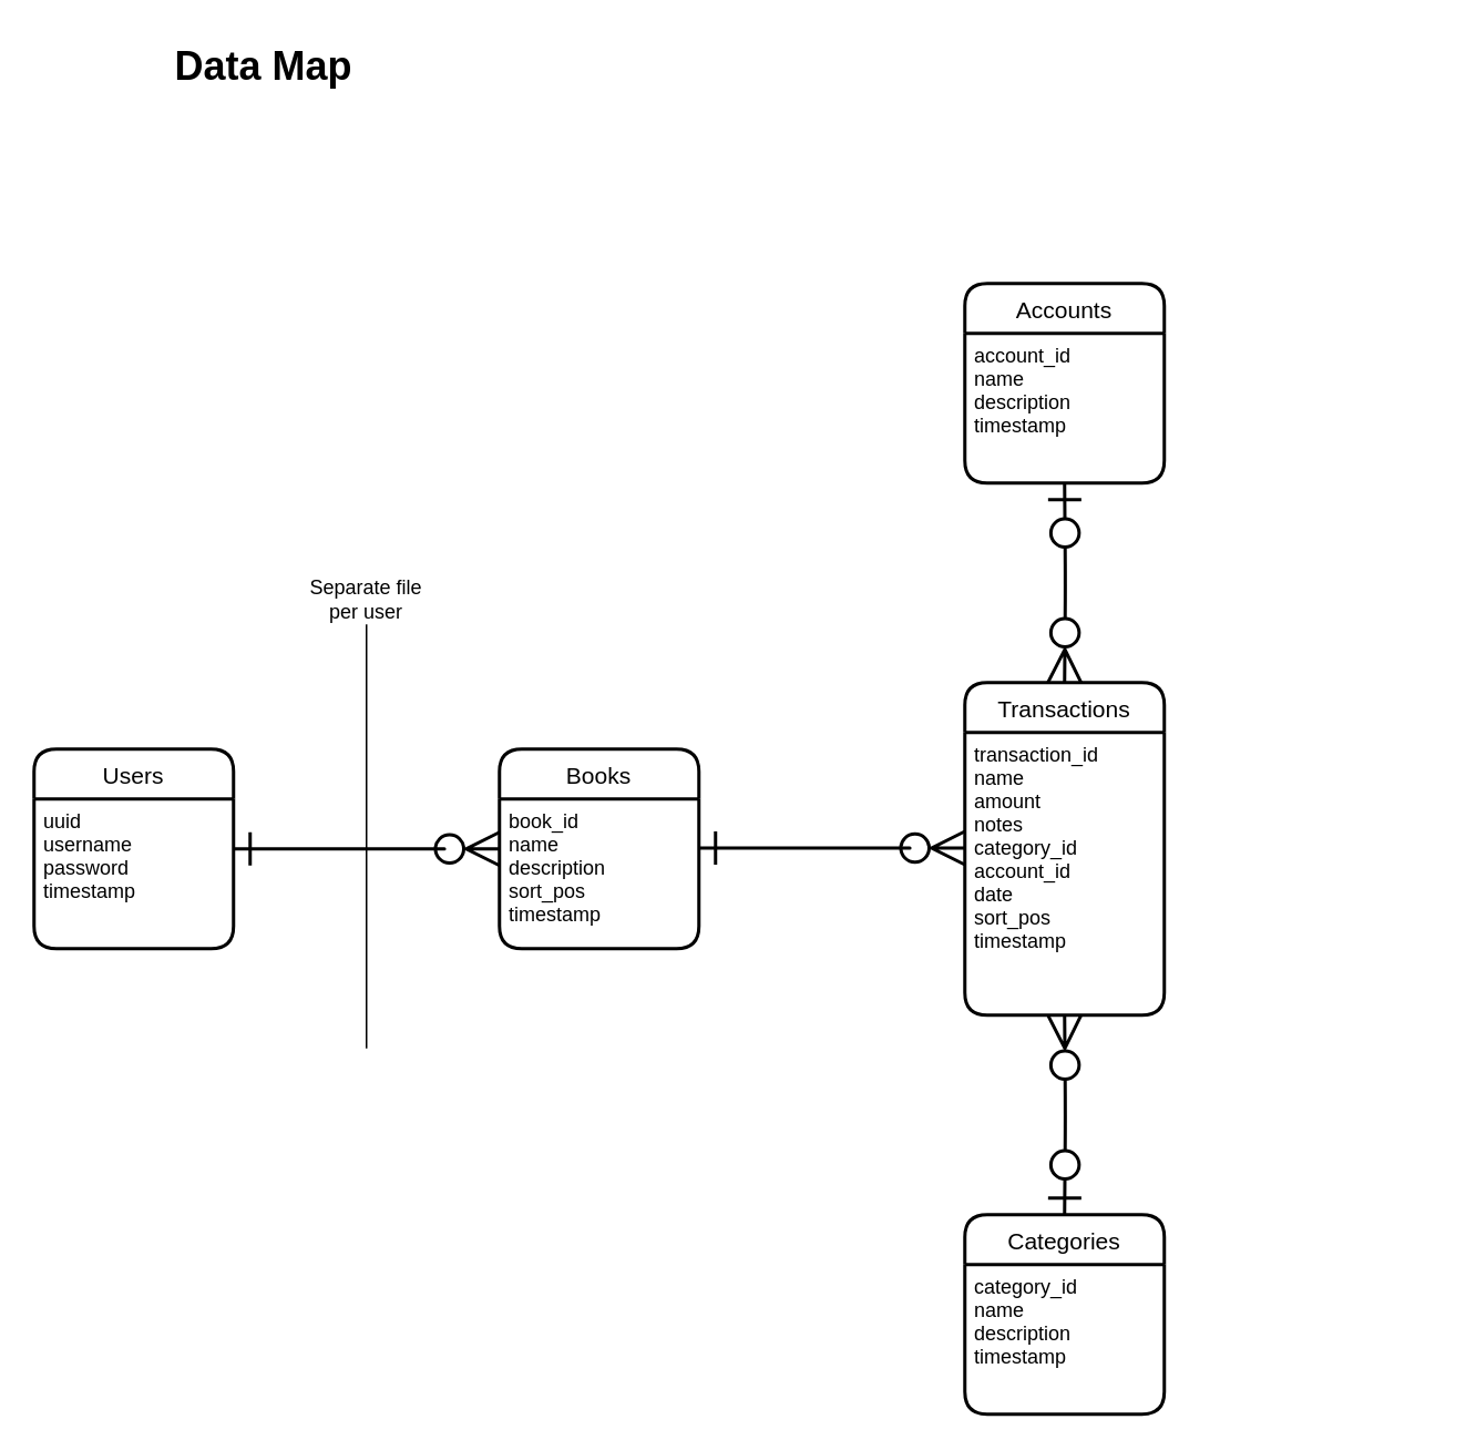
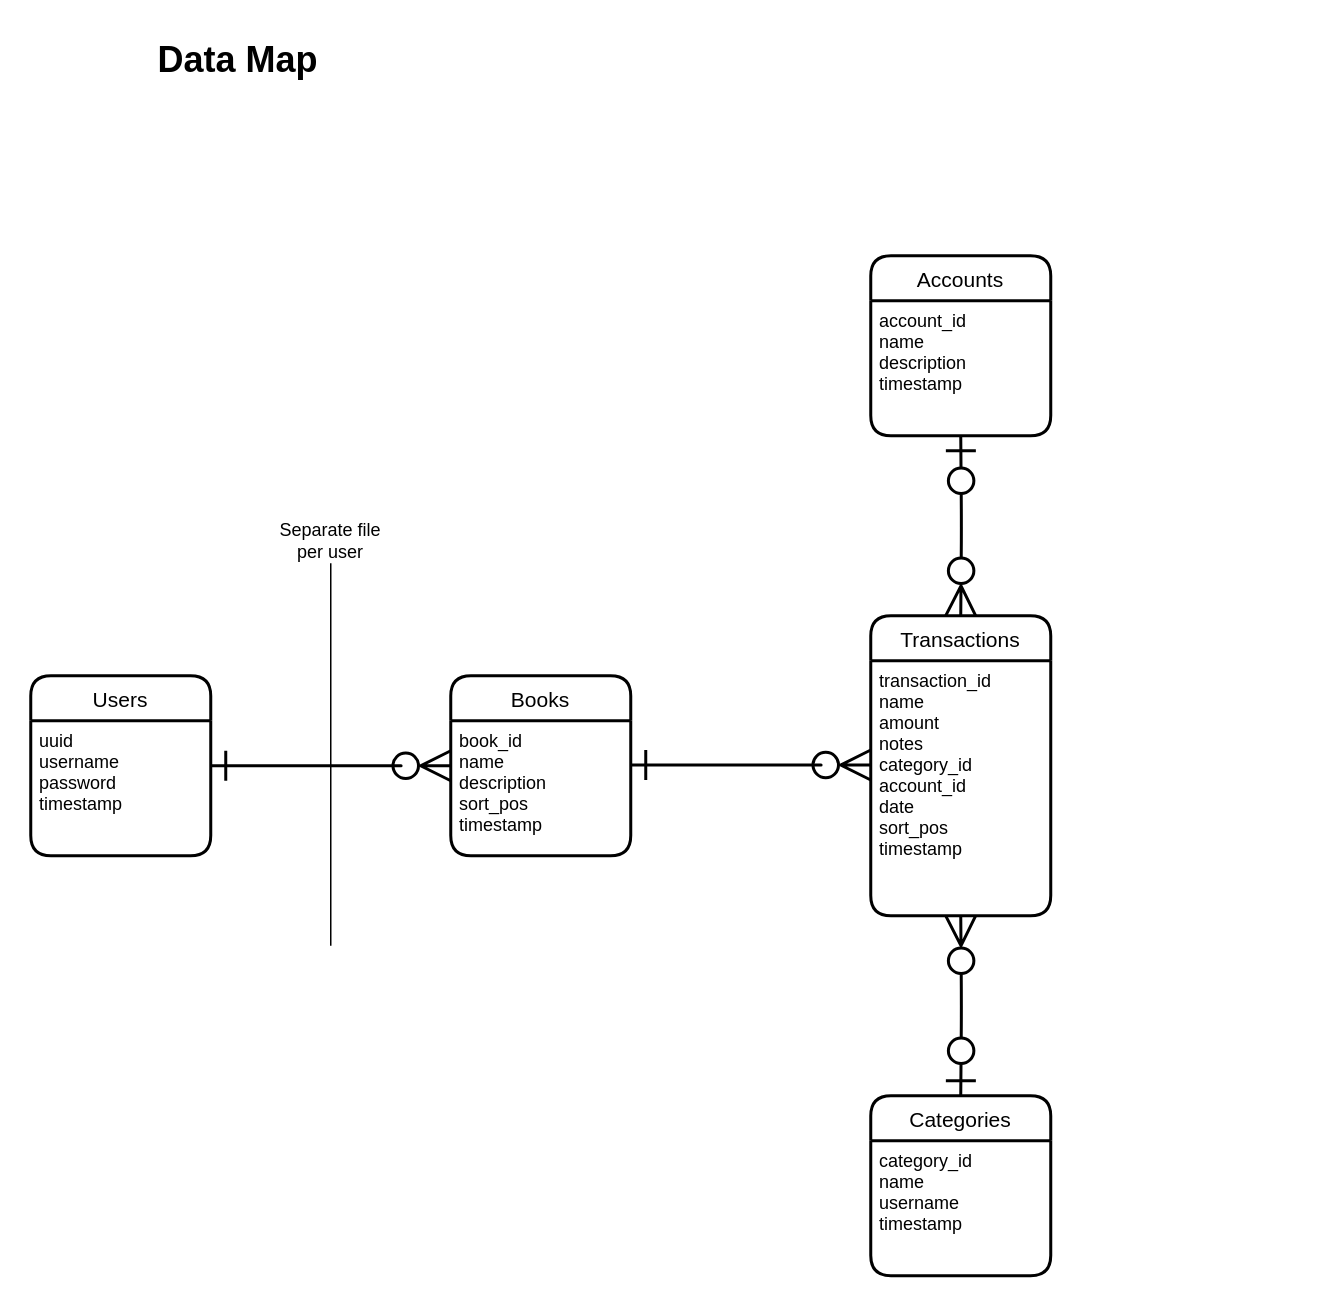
  <mxCell id="0" />
  <mxCell id="1" parent="0" />
  <mxCell id="2" value="&lt;h1&gt;Data Map&lt;/h1&gt;&lt;div&gt;&lt;br&gt;&lt;/div&gt;" style="text;html=1;strokeColor=none;fillColor=none;spacing=5;spacingTop=-20;whiteSpace=wrap;overflow=hidden;rounded=0;" parent="1" vertex="1"><mxGeometry x="100" y="20" width="760" height="120" as="geometry" /></mxCell>
  <mxCell id="3" value="" style="endArrow=none;html=1;" parent="1" target="4" edge="1"><mxGeometry width="50" height="50" relative="1" as="geometry"><mxPoint x="220" y="630" as="sourcePoint" /><mxPoint x="220" y="350" as="targetPoint" /></mxGeometry></mxCell>
  <mxCell id="4" value="Separate file per user" style="text;html=1;strokeColor=none;fillColor=none;align=center;verticalAlign=middle;whiteSpace=wrap;rounded=0;" parent="1" vertex="1"><mxGeometry x="180" y="345" width="80" height="30" as="geometry" /></mxCell>
  <mxCell id="5" value="" style="edgeStyle=entityRelationEdgeStyle;fontSize=12;html=1;endArrow=ERzeroToMany;exitX=1;exitY=0.5;exitDx=0;exitDy=0;entryX=0;entryY=0.5;entryDx=0;entryDy=0;strokeWidth=2;endSize=17;startSize=17;startArrow=ERone;startFill=0;endFill=0;" parent="1" edge="1"><mxGeometry width="100" height="100" relative="1" as="geometry"><mxPoint y="510" as="sourcePoint" x="140" /><mxPoint x="300" y="510" as="targetPoint" /></mxGeometry></mxCell>
  <mxCell id="6" value="" style="edgeStyle=entityRelationEdgeStyle;fontSize=12;html=1;endArrow=ERzeroToMany;exitX=1;exitY=0.5;exitDx=0;exitDy=0;entryX=0;entryY=0.5;entryDx=0;entryDy=0;strokeWidth=2;endSize=17;startSize=17;startArrow=ERone;startFill=0;endFill=0;" parent="1" edge="1"><mxGeometry width="100" height="100" relative="1" as="geometry"><mxPoint x="420" y="509.5" as="sourcePoint" /><mxPoint x="580" y="509.5" as="targetPoint" /></mxGeometry></mxCell>
  <mxCell id="7" value="" style="edgeStyle=orthogonalEdgeStyle;fontSize=12;html=1;endArrow=ERzeroToMany;exitX=0.5;exitY=0;exitDx=0;exitDy=0;strokeWidth=2;endSize=17;startSize=17;startArrow=ERzeroToOne;startFill=0;curved=1;endFill=0;entryX=0.5;entryY=1;entryDx=0;entryDy=0;" parent="1" edge="1" target="14"><mxGeometry width="100" height="100" relative="1" as="geometry"><mxPoint x="640" y="730" as="sourcePoint" /><mxPoint x="640" y="590" as="targetPoint" /></mxGeometry></mxCell>
  <mxCell id="8" value="" style="edgeStyle=orthogonalEdgeStyle;fontSize=12;html=1;endArrow=ERzeroToMany;exitX=0.5;exitY=1;exitDx=0;exitDy=0;strokeWidth=2;endSize=17;startSize=17;startArrow=ERzeroToOne;startFill=0;curved=1;endFill=0;entryX=0.5;entryY=0;entryDx=0;entryDy=0;" parent="1" edge="1" target="13"><mxGeometry width="100" height="100" relative="1" as="geometry"><mxPoint x="640" y="290" as="sourcePoint" /><mxPoint x="640" y="430" as="targetPoint" /></mxGeometry></mxCell>
  <mxCell id="9" value="Users" style="swimlane;childLayout=stackLayout;horizontal=1;startSize=30;horizontalStack=0;rounded=1;fontSize=14;fontStyle=0;strokeWidth=2;resizeParent=0;resizeLast=1;shadow=0;dashed=0;align=center;" parent="1" vertex="1"><mxGeometry x="20" y="450" width="120" height="120" as="geometry" /></mxCell>
  <mxCell id="10" value="uuid&#10;username&#10;password&#10;timestamp" style="align=left;strokeColor=none;fillColor=none;spacingLeft=4;fontSize=12;verticalAlign=top;resizable=0;rotatable=0;part=1;" parent="9" vertex="1"><mxGeometry y="30" width="120" height="90" as="geometry" /></mxCell>
  <mxCell id="11" value="Books" style="swimlane;childLayout=stackLayout;horizontal=1;startSize=30;horizontalStack=0;rounded=1;fontSize=14;fontStyle=0;strokeWidth=2;resizeParent=0;resizeLast=1;shadow=0;dashed=0;align=center;" parent="1" vertex="1"><mxGeometry x="300" y="450" width="120" height="120" as="geometry" /></mxCell>
  <mxCell id="12" value="book_id&#10;name&#10;description&#10;sort_pos&#10;timestamp" style="align=left;strokeColor=none;fillColor=none;spacingLeft=4;fontSize=12;verticalAlign=top;resizable=0;rotatable=0;part=1;" parent="11" vertex="1"><mxGeometry y="30" width="120" height="90" as="geometry" /></mxCell>
  <mxCell id="13" value="Transactions" style="swimlane;childLayout=stackLayout;horizontal=1;startSize=30;horizontalStack=0;rounded=1;fontSize=14;fontStyle=0;strokeWidth=2;resizeParent=0;resizeLast=1;shadow=0;dashed=0;align=center;" parent="1" vertex="1"><mxGeometry x="580" y="410" width="120" height="200" as="geometry" /></mxCell>
  <mxCell id="14" value="transaction_id&#10;name&#10;amount&#10;notes&#10;category_id&#10;account_id&#10;date&#10;sort_pos&#10;timestamp" style="align=left;strokeColor=none;fillColor=none;spacingLeft=4;fontSize=12;verticalAlign=top;resizable=0;rotatable=0;part=1;" parent="13" vertex="1"><mxGeometry y="30" width="120" height="170" as="geometry" /></mxCell>
  <mxCell id="15" value="Accounts" style="swimlane;childLayout=stackLayout;horizontal=1;startSize=30;horizontalStack=0;rounded=1;fontSize=14;fontStyle=0;strokeWidth=2;resizeParent=0;resizeLast=1;shadow=0;dashed=0;align=center;" parent="1" vertex="1"><mxGeometry x="580" y="170" width="120" height="120" as="geometry" /></mxCell>
  <mxCell id="16" value="account_id&#10;name&#10;description&#10;timestamp" style="align=left;strokeColor=none;fillColor=none;spacingLeft=4;fontSize=12;verticalAlign=top;resizable=0;rotatable=0;part=1;" parent="15" vertex="1"><mxGeometry y="30" width="120" height="90" as="geometry" /></mxCell>
  <mxCell id="17" value="Categories" style="swimlane;childLayout=stackLayout;horizontal=1;startSize=30;horizontalStack=0;rounded=1;fontSize=14;fontStyle=0;strokeWidth=2;resizeParent=0;resizeLast=1;shadow=0;dashed=0;align=center;" parent="1" vertex="1"><mxGeometry x="580" y="730" width="120" height="120" as="geometry" /></mxCell>
- <mxCell id="18" value="category_id&#10;name&#10;description&#10;timestamp" style="align=left;strokeColor=none;fillColor=none;spacingLeft=4;fontSize=12;verticalAlign=top;resizable=0;rotatable=0;part=1;" parent="17" vertex="1"><mxGeometry y="30" width="120" height="90" as="geometry" /></mxCell>
+ <mxCell id="18" value="category_id&#10;name&#10;username&#10;timestamp" style="align=left;strokeColor=none;fillColor=none;spacingLeft=4;fontSize=12;verticalAlign=top;resizable=0;rotatable=0;part=1;" parent="17" vertex="1"><mxGeometry y="30" width="120" height="90" as="geometry" /></mxCell>
